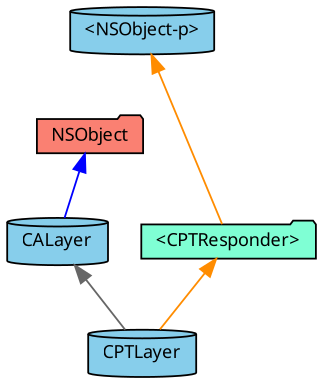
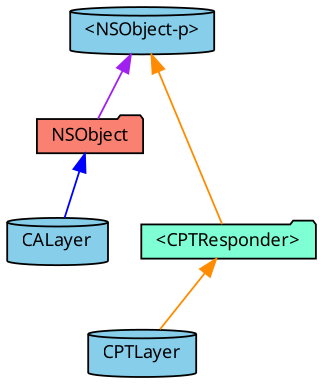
  digraph {
    node [color=black fillcolor=skyblue fontname="Lucinda Grande" fontsize=10 shape=cylinder style=filled]
    edge [color=darkorange dir=back fontname="Lucinda Grande" fontsize=10 labelfontname="Lucinda Grande" labelfontsize=10 style=solid]
    n1 [fontcolor=black height=0.2 label=CPTLayer width=0.4]
    n2 [height=0.2 label=CALayer width=0.4]
    n3 [fillcolor=salmon height=0.2 label=NSObject shape=folder width=0.4]
    n4 [height=0.2 label="\<NSObject-p\>" width=0.4]
    n5 [fillcolor=aquamarine height=0.2 label="\<CPTResponder\>" shape=folder width=0.4]
-   n2 -> n1 [color=gray40]
    n3 -> n2 [color=blue]
+   n4 -> n3 [color=purple]
    n4 -> n5
    n5 -> n1
  }
